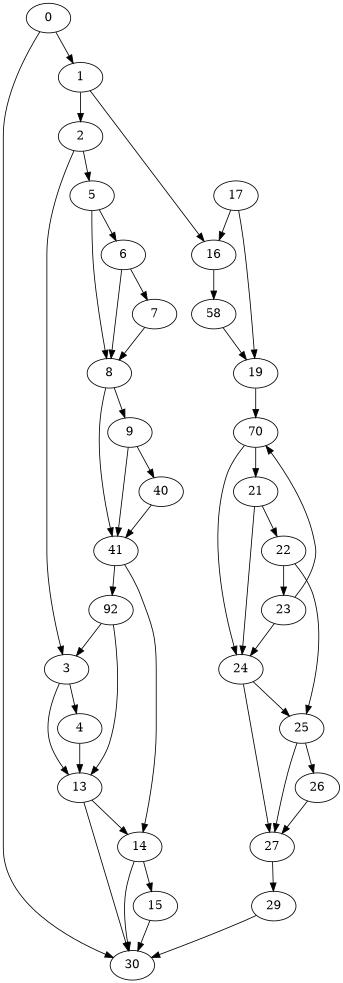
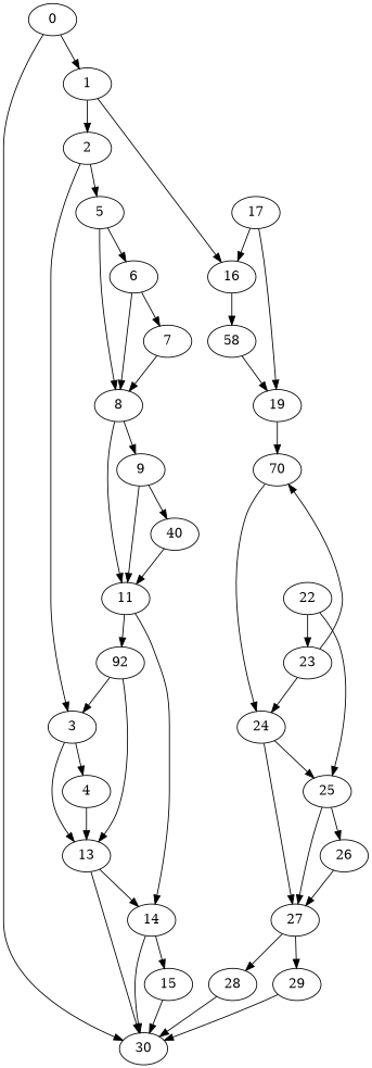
  digraph {
    0
    1
    30
    2
    16
    3
    5
    n8 [label=58]
    4
    13
    14
    6
    8
    7
    9
-   11 [label=41]
+   11
    n17 [label=40]
    n18 [label=92]
    15
    17
    19
    n22 [label=70]
-   21
    24
    22
    25
    27
    23
    26
+   28
    29
    0 -> 1
    0 -> 30
    1 -> 2
    1 -> 16
    2 -> 3
    2 -> 5
    16 -> n8
    3 -> 4
    3 -> 13
    5 -> 6
    5 -> 8
    n8 -> 19
    4 -> 13
    13 -> 30
    13 -> 14
    14 -> 30
    14 -> 15
    6 -> 8
    6 -> 7
    8 -> 9
    8 -> 11
    7 -> 8
    9 -> 11
    9 -> n17
    11 -> 14
    11 -> n18
    n17 -> 11
    n18 -> 3
    n18 -> 13
    15 -> 30
    17 -> 16
    17 -> 19
    19 -> n22
-   n22 -> 21
    n22 -> 24
-   21 -> 24
-   21 -> 22
    24 -> 25
    24 -> 27
    22 -> 25
    22 -> 23
    25 -> 27
    25 -> 26
+   27 -> 28
    27 -> 29
    23 -> n22
    23 -> 24
    26 -> 27
+   28 -> 30
    29 -> 30
  }
